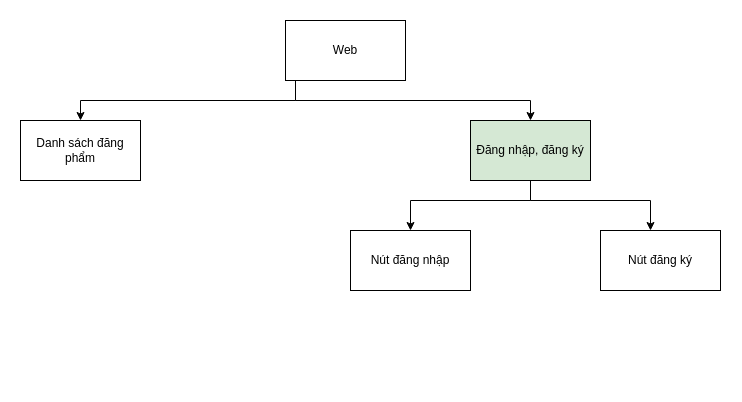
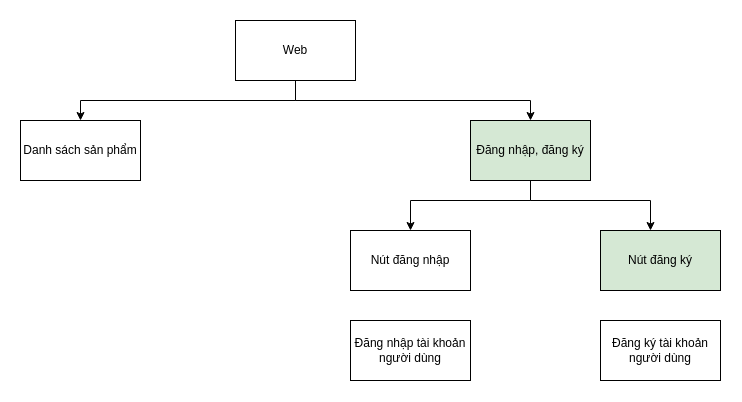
  <mxCell id="0" />
  <mxCell id="1" parent="0" />
  <mxCell id="2" style="edgeStyle=orthogonalEdgeStyle;rounded=0;orthogonalLoop=1;jettySize=auto;html=1;" edge="1" parent="1" source="4"><mxGeometry relative="1" as="geometry"><mxPoint x="530" y="120" as="targetPoint" /><Array as="points"><mxPoint x="295" y="100" /><mxPoint x="530" y="100" /></Array></mxGeometry></mxCell>
  <mxCell id="3" style="edgeStyle=orthogonalEdgeStyle;rounded=0;orthogonalLoop=1;jettySize=auto;html=1;" edge="1" parent="1" source="4"><mxGeometry relative="1" as="geometry"><mxPoint x="80" y="120" as="targetPoint" /><Array as="points"><mxPoint x="295" y="100" /><mxPoint x="80" y="100" /></Array></mxGeometry></mxCell>
- <mxCell id="4" value="Web" style="rounded=0;whiteSpace=wrap;html=1;" vertex="1" parent="1"><mxGeometry x="285" y="20" width="120" height="60" as="geometry" /></mxCell>
+ <mxCell id="4" value="Web" style="rounded=0;whiteSpace=wrap;html=1;" vertex="1" parent="1"><mxGeometry x="235" y="20" width="120" height="60" as="geometry" /></mxCell>
  <mxCell id="5" style="edgeStyle=orthogonalEdgeStyle;rounded=0;orthogonalLoop=1;jettySize=auto;html=1;" edge="1" parent="1" source="7"><mxGeometry relative="1" as="geometry"><mxPoint x="410" y="230" as="targetPoint" /><Array as="points"><mxPoint x="530" y="200" /><mxPoint x="410" y="200" /></Array></mxGeometry></mxCell>
  <mxCell id="6" style="edgeStyle=orthogonalEdgeStyle;rounded=0;orthogonalLoop=1;jettySize=auto;html=1;" edge="1" parent="1" source="7"><mxGeometry relative="1" as="geometry"><mxPoint x="650" y="230" as="targetPoint" /><Array as="points"><mxPoint x="530" y="200" /><mxPoint x="650" y="200" /></Array></mxGeometry></mxCell>
  <mxCell id="7" value="Đăng nhập, đăng ký" style="rounded=0;whiteSpace=wrap;html=1;fillColor=#d5e8d4;" vertex="1" parent="1"><mxGeometry x="470" y="120" width="120" height="60" as="geometry" /></mxCell>
- <mxCell id="8" value="Danh sách đăng phẩm" style="rounded=0;whiteSpace=wrap;html=1;" vertex="1" parent="1"><mxGeometry x="20" y="120" width="120" height="60" as="geometry" /></mxCell>
+ <mxCell id="8" value="Danh sách sản phẩm" style="rounded=0;whiteSpace=wrap;html=1;" vertex="1" parent="1"><mxGeometry x="20" y="120" width="120" height="60" as="geometry" /></mxCell>
  <mxCell id="9" value="Nút đăng nhập" style="rounded=0;whiteSpace=wrap;html=1;" vertex="1" parent="1"><mxGeometry x="350" y="230" width="120" height="60" as="geometry" /></mxCell>
- <mxCell id="11" value="Nút đăng ký" style="rounded=0;whiteSpace=wrap;html=1;" vertex="1" parent="1"><mxGeometry x="600" y="230" width="120" height="60" as="geometry" /></mxCell>
+ <mxCell id="10" value="Đăng nhập tài khoản người dùng" style="rounded=0;whiteSpace=wrap;html=1;" vertex="1" parent="1"><mxGeometry x="350" y="320" width="120" height="60" as="geometry" /></mxCell>
+ <mxCell id="11" value="Nút đăng ký" style="rounded=0;whiteSpace=wrap;html=1;fillColor=#d5e8d4;" vertex="1" parent="1"><mxGeometry x="600" y="230" width="120" height="60" as="geometry" /></mxCell>
+ <mxCell id="12" value="Đăng ký tài khoản người dùng" style="rounded=0;whiteSpace=wrap;html=1;" vertex="1" parent="1"><mxGeometry x="600" y="320" width="120" height="60" as="geometry" /></mxCell>
